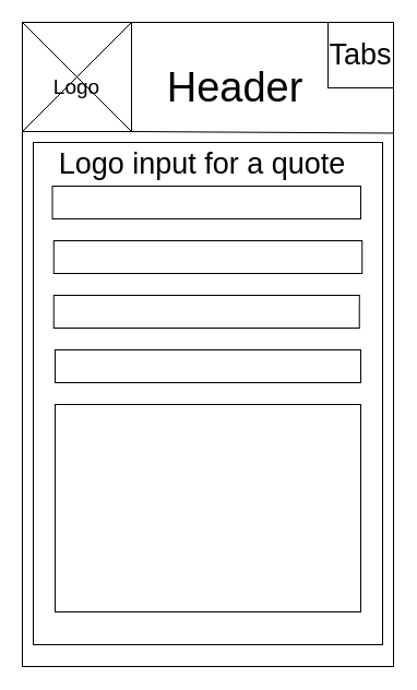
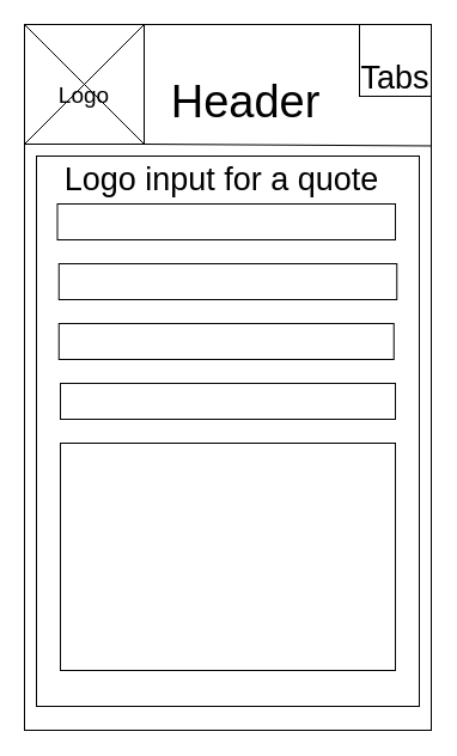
  <mxCell id="0" />
  <mxCell id="1" parent="0" />
  <mxCell id="2" value="" style="rounded=0;whiteSpace=wrap;html=1;" parent="1" vertex="1"><mxGeometry x="20" y="20" width="340" height="590" as="geometry" /></mxCell>
  <mxCell id="3" value="" style="whiteSpace=wrap;html=1;aspect=fixed;" parent="1" vertex="1"><mxGeometry x="300" y="20" width="60" height="60" as="geometry" /></mxCell>
- <mxCell id="4" value="&lt;font style=&quot;font-size: 27px&quot;&gt;Tabs&lt;/font&gt;" style="text;html=1;strokeColor=none;fillColor=none;align=center;verticalAlign=middle;whiteSpace=wrap;rounded=0;" parent="1" vertex="1"><mxGeometry x="310" y="40" width="40" height="20" as="geometry" /></mxCell>
+ <mxCell id="4" value="&lt;font style=&quot;font-size: 27px&quot;&gt;Tabs&lt;/font&gt;" style="text;html=1;strokeColor=none;fillColor=none;align=center;verticalAlign=middle;whiteSpace=wrap;rounded=0;" parent="1" vertex="1"><mxGeometry x="310" y="55" width="40" height="20" as="geometry" /></mxCell>
  <mxCell id="5" value="" style="whiteSpace=wrap;html=1;aspect=fixed;" parent="1" vertex="1"><mxGeometry x="20" y="20" width="100" height="100" as="geometry" /></mxCell>
  <mxCell id="6" value="" style="endArrow=none;html=1;entryX=0;entryY=1;entryDx=0;entryDy=0;exitX=1;exitY=0;exitDx=0;exitDy=0;" parent="1" source="5" target="5" edge="1"><mxGeometry width="50" height="50" relative="1" as="geometry"><mxPoint x="190" y="320" as="sourcePoint" /><mxPoint x="240" y="270" as="targetPoint" /></mxGeometry></mxCell>
  <mxCell id="7" value="" style="endArrow=none;html=1;entryX=0;entryY=0;entryDx=0;entryDy=0;exitX=1;exitY=1;exitDx=0;exitDy=0;" parent="1" source="5" target="5" edge="1"><mxGeometry width="50" height="50" relative="1" as="geometry"><mxPoint x="190" y="320" as="sourcePoint" /><mxPoint x="240" y="270" as="targetPoint" /></mxGeometry></mxCell>
  <mxCell id="8" value="&lt;font style=&quot;font-size: 19px&quot;&gt;Logo&lt;/font&gt;" style="text;html=1;strokeColor=none;fillColor=none;align=center;verticalAlign=middle;whiteSpace=wrap;rounded=0;" parent="1" vertex="1"><mxGeometry x="45" y="65" width="50" height="30" as="geometry" /></mxCell>
- <mxCell id="9" value="&lt;font style=&quot;font-size: 38px&quot;&gt;Header&lt;/font&gt;" style="text;html=1;strokeColor=none;fillColor=none;align=center;verticalAlign=middle;whiteSpace=wrap;rounded=0;" parent="1" vertex="1"><mxGeometry x="160" y="70" width="110" height="20" as="geometry" /></mxCell>
+ <mxCell id="9" value="&lt;font style=&quot;font-size: 38px&quot;&gt;Header&lt;/font&gt;" style="text;html=1;strokeColor=none;fillColor=none;align=center;verticalAlign=middle;whiteSpace=wrap;rounded=0;" parent="1" vertex="1"><mxGeometry x="150" y="75" width="110" height="20" as="geometry" /></mxCell>
  <mxCell id="10" value="" style="endArrow=none;html=1;entryX=1;entryY=0.172;entryDx=0;entryDy=0;entryPerimeter=0;" parent="1" target="2" edge="1"><mxGeometry width="50" height="50" relative="1" as="geometry"><mxPoint x="120" y="120" as="sourcePoint" /><mxPoint x="360" y="280" as="targetPoint" /></mxGeometry></mxCell>
  <mxCell id="11" value="" style="rounded=0;whiteSpace=wrap;html=1;" vertex="1" parent="1"><mxGeometry x="30" y="130" width="320" height="460" as="geometry" /></mxCell>
  <mxCell id="12" value="" style="rounded=0;whiteSpace=wrap;html=1;" vertex="1" parent="1"><mxGeometry x="47.5" y="170" width="282.5" height="30" as="geometry" /></mxCell>
  <mxCell id="13" value="" style="rounded=0;whiteSpace=wrap;html=1;" vertex="1" parent="1"><mxGeometry x="48.75" y="220" width="282.5" height="30" as="geometry" /></mxCell>
  <mxCell id="14" value="" style="rounded=0;whiteSpace=wrap;html=1;" vertex="1" parent="1"><mxGeometry x="48.75" y="270" width="280" height="30" as="geometry" /></mxCell>
  <mxCell id="15" value="" style="rounded=0;whiteSpace=wrap;html=1;" vertex="1" parent="1"><mxGeometry x="50" y="320" width="280" height="30" as="geometry" /></mxCell>
  <mxCell id="16" value="" style="rounded=0;whiteSpace=wrap;html=1;" vertex="1" parent="1"><mxGeometry x="50" y="370" width="280" height="190" as="geometry" /></mxCell>
  <mxCell id="17" value="&lt;span style=&quot;font-size: 27px&quot;&gt;Logo input for a quote&lt;/span&gt;" style="text;html=1;strokeColor=none;fillColor=none;align=center;verticalAlign=middle;whiteSpace=wrap;rounded=0;" vertex="1" parent="1"><mxGeometry x="50" y="140" width="270" height="20" as="geometry" /></mxCell>
